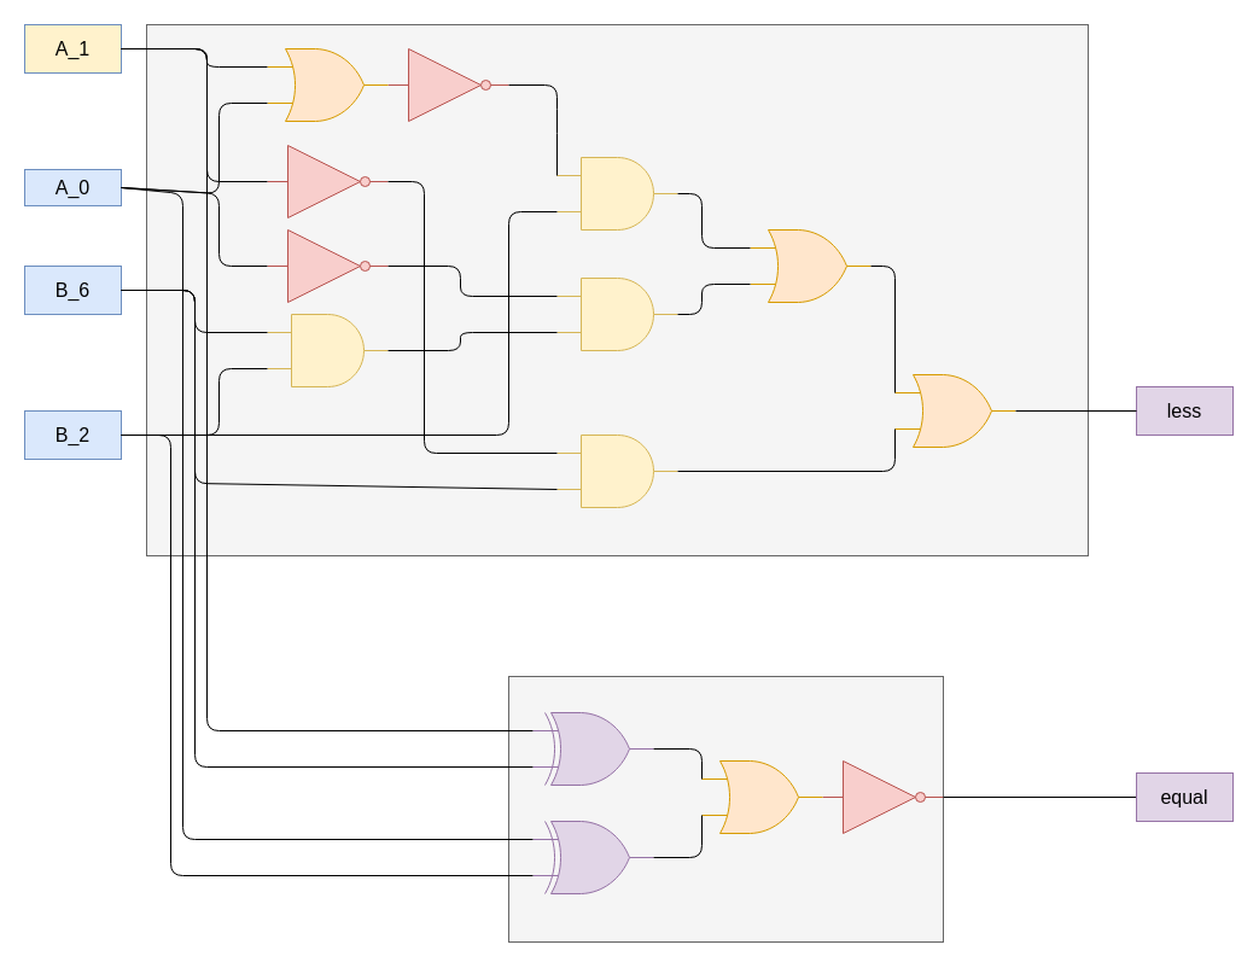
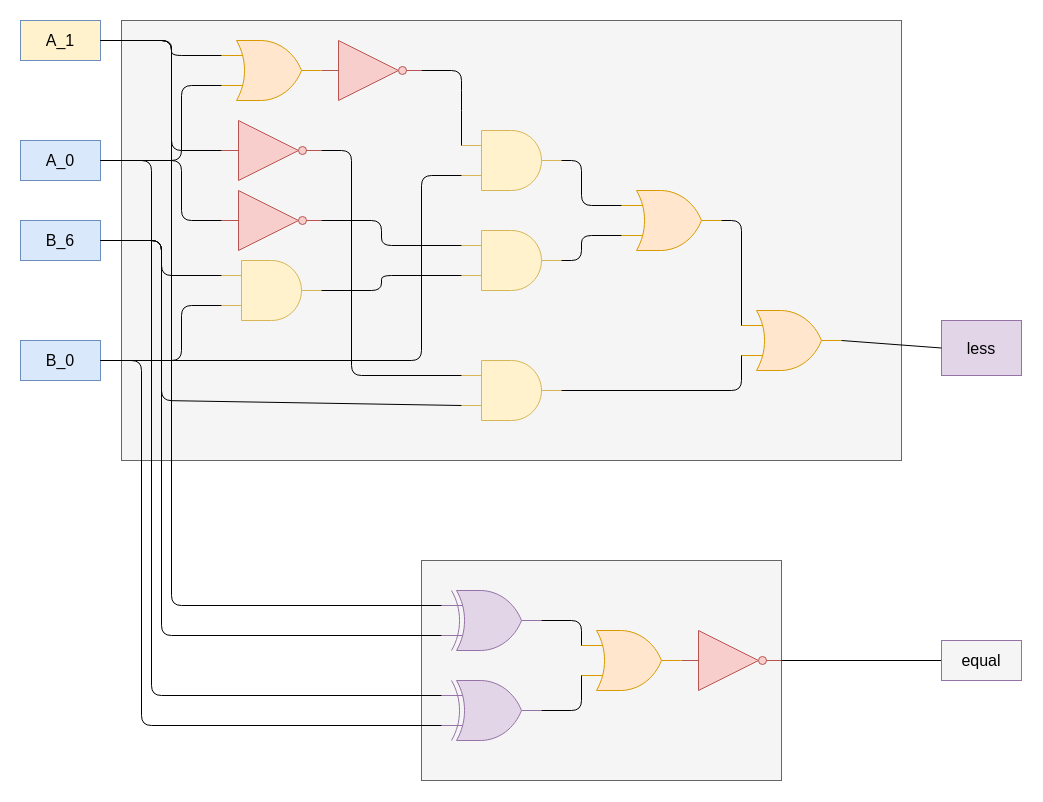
  <mxCell id="0" />
  <mxCell id="1" parent="0" />
  <mxCell id="2" value="" style="rounded=0;whiteSpace=wrap;html=1;fillColor=#f5f5f5;fontColor=#333333;strokeColor=#666666;" vertex="1" parent="1"><mxGeometry x="121" y="20" width="780" height="440" as="geometry" /></mxCell>
  <mxCell id="3" value="" style="rounded=0;whiteSpace=wrap;html=1;fillColor=#f5f5f5;fontColor=#333333;strokeColor=#666666;" vertex="1" parent="1"><mxGeometry x="421" y="560" width="360" height="220" as="geometry" /></mxCell>
  <mxCell id="4" value="" style="verticalLabelPosition=bottom;shadow=0;dashed=0;align=center;html=1;verticalAlign=top;shape=mxgraph.electrical.logic_gates.logic_gate;operation=and;fillColor=#fff2cc;strokeColor=#d6b656;" vertex="1" parent="1"><mxGeometry x="461" y="130" width="100" height="60" as="geometry" /></mxCell>
  <mxCell id="5" value="" style="verticalLabelPosition=bottom;shadow=0;dashed=0;align=center;html=1;verticalAlign=top;shape=mxgraph.electrical.logic_gates.inverter_2;fillColor=#f8cecc;strokeColor=#b85450;" vertex="1" parent="1"><mxGeometry x="321" y="40" width="100" height="60" as="geometry" /></mxCell>
  <mxCell id="6" value="" style="verticalLabelPosition=bottom;shadow=0;dashed=0;align=center;html=1;verticalAlign=top;shape=mxgraph.electrical.logic_gates.logic_gate;operation=or;fillColor=#ffe6cc;strokeColor=#d79b00;" vertex="1" parent="1"><mxGeometry x="221" y="40" width="100" height="60" as="geometry" /></mxCell>
  <mxCell id="7" value="&lt;font style=&quot;font-size: 16px;&quot;&gt;A_1&lt;/font&gt;" style="whiteSpace=wrap;html=1;fillColor=#fff2cc;strokeColor=#6c8ebf;" vertex="1" parent="1"><mxGeometry x="20" y="20" width="80" height="40" as="geometry" /></mxCell>
- <mxCell id="8" value="&lt;font style=&quot;font-size: 16px;&quot;&gt;A_0&lt;/font&gt;" style="whiteSpace=wrap;html=1;fillColor=#dae8fc;strokeColor=#6c8ebf;" vertex="1" parent="1"><mxGeometry x="20" y="140" width="80" height="30" as="geometry" /></mxCell>
+ <mxCell id="8" value="&lt;font style=&quot;font-size: 16px;&quot;&gt;A_0&lt;/font&gt;" style="whiteSpace=wrap;html=1;fillColor=#dae8fc;strokeColor=#6c8ebf;" vertex="1" parent="1"><mxGeometry x="20" y="140" width="80" height="40" as="geometry" /></mxCell>
  <mxCell id="9" value="&lt;font style=&quot;font-size: 16px;&quot;&gt;B_6&lt;/font&gt;" style="whiteSpace=wrap;html=1;fillColor=#dae8fc;strokeColor=#6c8ebf;" vertex="1" parent="1"><mxGeometry x="20" y="220" width="80" height="40" as="geometry" /></mxCell>
- <mxCell id="10" value="&lt;font style=&quot;font-size: 16px;&quot;&gt;B_2&lt;/font&gt;" style="whiteSpace=wrap;html=1;fillColor=#dae8fc;strokeColor=#6c8ebf;" vertex="1" parent="1"><mxGeometry x="20" y="340" width="80" height="40" as="geometry" /></mxCell>
+ <mxCell id="10" value="&lt;font style=&quot;font-size: 16px;&quot;&gt;B_0&lt;/font&gt;" style="whiteSpace=wrap;html=1;fillColor=#dae8fc;strokeColor=#6c8ebf;" vertex="1" parent="1"><mxGeometry x="20" y="340" width="80" height="40" as="geometry" /></mxCell>
  <mxCell id="11" value="" style="verticalLabelPosition=bottom;shadow=0;dashed=0;align=center;html=1;verticalAlign=top;shape=mxgraph.electrical.logic_gates.logic_gate;operation=or;fillColor=#ffe6cc;strokeColor=#d79b00;" vertex="1" parent="1"><mxGeometry x="621" y="190" width="100" height="60" as="geometry" /></mxCell>
  <mxCell id="12" value="" style="verticalLabelPosition=bottom;shadow=0;dashed=0;align=center;html=1;verticalAlign=top;shape=mxgraph.electrical.logic_gates.logic_gate;operation=or;fillColor=#ffe6cc;strokeColor=#d79b00;" vertex="1" parent="1"><mxGeometry x="741" y="310" width="100" height="60" as="geometry" /></mxCell>
  <mxCell id="13" value="" style="verticalLabelPosition=bottom;shadow=0;dashed=0;align=center;html=1;verticalAlign=top;shape=mxgraph.electrical.logic_gates.inverter_2;fillColor=#f8cecc;strokeColor=#b85450;" vertex="1" parent="1"><mxGeometry x="681" y="630" width="100" height="60" as="geometry" /></mxCell>
- <mxCell id="14" value="&lt;font style=&quot;font-size: 16px;&quot;&gt;less&lt;/font&gt;" style="whiteSpace=wrap;html=1;fillColor=#e1d5e7;strokeColor=#9673a6;" vertex="1" parent="1"><mxGeometry x="941" y="320" width="80" height="40" as="geometry" /></mxCell>
+ <mxCell id="14" value="&lt;font style=&quot;font-size: 16px;&quot;&gt;less&lt;/font&gt;" style="whiteSpace=wrap;html=1;fillColor=#e1d5e7;strokeColor=#9673a6;" vertex="1" parent="1"><mxGeometry x="941" y="320" width="80" height="55" as="geometry" /></mxCell>
  <mxCell id="15" value="" style="endArrow=none;html=1;exitX=1;exitY=0.5;exitDx=0;exitDy=0;exitPerimeter=0;entryX=0;entryY=0.5;entryDx=0;entryDy=0;" edge="1" parent="1" target="14" source="12"><mxGeometry width="50" height="50" relative="1" as="geometry"><mxPoint x="911" y="340" as="sourcePoint" /><mxPoint x="984" y="180" as="targetPoint" /></mxGeometry></mxCell>
  <mxCell id="16" value="" style="endArrow=none;html=1;exitX=1;exitY=0.5;exitDx=0;exitDy=0;entryX=0;entryY=0.75;entryDx=0;entryDy=0;entryPerimeter=0;" edge="1" parent="1" source="8" target="6"><mxGeometry width="50" height="50" relative="1" as="geometry"><mxPoint x="191" y="150" as="sourcePoint" /><mxPoint x="241" y="100" as="targetPoint" /><Array as="points"><mxPoint x="181" y="160" /><mxPoint x="181" y="85" /></Array></mxGeometry></mxCell>
  <mxCell id="17" value="" style="endArrow=none;html=1;exitX=1;exitY=0.5;exitDx=0;exitDy=0;exitPerimeter=0;entryX=0;entryY=0.25;entryDx=0;entryDy=0;entryPerimeter=0;" edge="1" parent="1" source="5" target="4"><mxGeometry width="50" height="50" relative="1" as="geometry"><mxPoint x="451" y="180" as="sourcePoint" /><mxPoint x="501" y="130" as="targetPoint" /><Array as="points"><mxPoint x="461" y="70" /><mxPoint x="461" y="100" /></Array></mxGeometry></mxCell>
  <mxCell id="18" value="" style="endArrow=none;html=1;exitX=1;exitY=0.5;exitDx=0;exitDy=0;entryX=0;entryY=0.75;entryDx=0;entryDy=0;entryPerimeter=0;" edge="1" parent="1" source="10" target="4"><mxGeometry width="50" height="50" relative="1" as="geometry"><mxPoint x="281" y="220" as="sourcePoint" /><mxPoint x="331" y="170" as="targetPoint" /><Array as="points"><mxPoint x="421" y="360" /><mxPoint x="421" y="175" /></Array></mxGeometry></mxCell>
  <mxCell id="19" value="" style="verticalLabelPosition=bottom;shadow=0;dashed=0;align=center;html=1;verticalAlign=top;shape=mxgraph.electrical.logic_gates.logic_gate;operation=and;fillColor=#fff2cc;strokeColor=#d6b656;" vertex="1" parent="1"><mxGeometry x="221" y="260" width="100" height="60" as="geometry" /></mxCell>
  <mxCell id="20" value="" style="endArrow=none;html=1;exitX=1;exitY=0.5;exitDx=0;exitDy=0;entryX=0;entryY=0.25;entryDx=0;entryDy=0;entryPerimeter=0;" edge="1" parent="1" source="9" target="19"><mxGeometry width="50" height="50" relative="1" as="geometry"><mxPoint x="281" y="220" as="sourcePoint" /><mxPoint x="331" y="170" as="targetPoint" /><Array as="points"><mxPoint x="161" y="240" /><mxPoint x="161" y="275" /></Array></mxGeometry></mxCell>
  <mxCell id="21" value="" style="endArrow=none;html=1;exitX=1;exitY=0.5;exitDx=0;exitDy=0;entryX=0;entryY=0.75;entryDx=0;entryDy=0;entryPerimeter=0;" edge="1" parent="1" source="10" target="19"><mxGeometry width="50" height="50" relative="1" as="geometry"><mxPoint x="361" y="360" as="sourcePoint" /><mxPoint x="411" y="310" as="targetPoint" /><Array as="points"><mxPoint x="181" y="360" /><mxPoint x="181" y="305" /></Array></mxGeometry></mxCell>
  <mxCell id="22" value="" style="verticalLabelPosition=bottom;shadow=0;dashed=0;align=center;html=1;verticalAlign=top;shape=mxgraph.electrical.logic_gates.inverter_2;fillColor=#f8cecc;strokeColor=#b85450;" vertex="1" parent="1"><mxGeometry x="221" y="190" width="100" height="60" as="geometry" /></mxCell>
  <mxCell id="23" value="" style="endArrow=none;html=1;exitX=1;exitY=0.5;exitDx=0;exitDy=0;entryX=0;entryY=0.5;entryDx=0;entryDy=0;entryPerimeter=0;" edge="1" parent="1" source="8" target="22"><mxGeometry width="50" height="50" relative="1" as="geometry"><mxPoint x="171" y="240" as="sourcePoint" /><mxPoint x="221" y="190" as="targetPoint" /><Array as="points"><mxPoint x="181" y="160" /><mxPoint x="181" y="220" /></Array></mxGeometry></mxCell>
  <mxCell id="24" value="" style="verticalLabelPosition=bottom;shadow=0;dashed=0;align=center;html=1;verticalAlign=top;shape=mxgraph.electrical.logic_gates.logic_gate;operation=and;fillColor=#fff2cc;strokeColor=#d6b656;" vertex="1" parent="1"><mxGeometry x="461" y="230" width="100" height="60" as="geometry" /></mxCell>
  <mxCell id="25" value="" style="endArrow=none;html=1;exitX=1;exitY=0.5;exitDx=0;exitDy=0;exitPerimeter=0;entryX=0;entryY=0.25;entryDx=0;entryDy=0;entryPerimeter=0;" edge="1" parent="1" source="22" target="24"><mxGeometry width="50" height="50" relative="1" as="geometry"><mxPoint x="371" y="290" as="sourcePoint" /><mxPoint x="421" y="240" as="targetPoint" /><Array as="points"><mxPoint x="381" y="220" /><mxPoint x="381" y="245" /></Array></mxGeometry></mxCell>
  <mxCell id="26" value="" style="endArrow=none;html=1;exitX=1;exitY=0.5;exitDx=0;exitDy=0;exitPerimeter=0;entryX=0;entryY=0.75;entryDx=0;entryDy=0;entryPerimeter=0;" edge="1" parent="1" source="19" target="24"><mxGeometry width="50" height="50" relative="1" as="geometry"><mxPoint x="371" y="290" as="sourcePoint" /><mxPoint x="421" y="240" as="targetPoint" /><Array as="points"><mxPoint x="381" y="290" /><mxPoint x="381" y="275" /></Array></mxGeometry></mxCell>
  <mxCell id="27" value="" style="verticalLabelPosition=bottom;shadow=0;dashed=0;align=center;html=1;verticalAlign=top;shape=mxgraph.electrical.logic_gates.logic_gate;operation=and;fillColor=#fff2cc;strokeColor=#d6b656;" vertex="1" parent="1"><mxGeometry x="461" y="360" width="100" height="60" as="geometry" /></mxCell>
  <mxCell id="28" value="" style="verticalLabelPosition=bottom;shadow=0;dashed=0;align=center;html=1;verticalAlign=top;shape=mxgraph.electrical.logic_gates.inverter_2;fillColor=#f8cecc;strokeColor=#b85450;" vertex="1" parent="1"><mxGeometry x="221" y="120" width="100" height="60" as="geometry" /></mxCell>
  <mxCell id="29" value="" style="endArrow=none;html=1;exitX=1;exitY=0.5;exitDx=0;exitDy=0;entryX=0;entryY=0.5;entryDx=0;entryDy=0;entryPerimeter=0;" edge="1" parent="1" source="7" target="28"><mxGeometry width="50" height="50" relative="1" as="geometry"><mxPoint x="311" y="160" as="sourcePoint" /><mxPoint x="361" y="110" as="targetPoint" /><Array as="points"><mxPoint x="171" y="40" /><mxPoint x="171" y="150" /></Array></mxGeometry></mxCell>
  <mxCell id="30" value="" style="endArrow=none;html=1;exitX=1;exitY=0.5;exitDx=0;exitDy=0;entryX=0;entryY=0.25;entryDx=0;entryDy=0;entryPerimeter=0;" edge="1" parent="1" source="7" target="6"><mxGeometry width="50" height="50" relative="1" as="geometry"><mxPoint x="131" y="70" as="sourcePoint" /><mxPoint x="181" y="20" as="targetPoint" /><Array as="points"><mxPoint x="171" y="40" /><mxPoint x="171" y="55" /></Array></mxGeometry></mxCell>
  <mxCell id="31" value="" style="endArrow=none;html=1;exitX=1;exitY=0.5;exitDx=0;exitDy=0;exitPerimeter=0;entryX=0;entryY=0.25;entryDx=0;entryDy=0;entryPerimeter=0;" edge="1" parent="1" source="28" target="27"><mxGeometry width="50" height="50" relative="1" as="geometry"><mxPoint x="361" y="300" as="sourcePoint" /><mxPoint x="411" y="250" as="targetPoint" /><Array as="points"><mxPoint x="351" y="150" /><mxPoint x="351" y="375" /></Array></mxGeometry></mxCell>
  <mxCell id="32" value="" style="endArrow=none;html=1;exitX=1;exitY=0.5;exitDx=0;exitDy=0;entryX=0;entryY=0.75;entryDx=0;entryDy=0;entryPerimeter=0;" edge="1" parent="1" source="9" target="27"><mxGeometry width="50" height="50" relative="1" as="geometry"><mxPoint x="241" y="400" as="sourcePoint" /><mxPoint x="291" y="350" as="targetPoint" /><Array as="points"><mxPoint x="161" y="240" /><mxPoint x="161" y="400" /></Array></mxGeometry></mxCell>
  <mxCell id="33" value="" style="endArrow=none;html=1;exitX=1;exitY=0.5;exitDx=0;exitDy=0;exitPerimeter=0;entryX=0;entryY=0.25;entryDx=0;entryDy=0;entryPerimeter=0;" edge="1" parent="1" source="4" target="11"><mxGeometry width="50" height="50" relative="1" as="geometry"><mxPoint x="501" y="430" as="sourcePoint" /><mxPoint x="551" y="380" as="targetPoint" /><Array as="points"><mxPoint x="581" y="160" /><mxPoint x="581" y="205" /></Array></mxGeometry></mxCell>
  <mxCell id="34" value="" style="endArrow=none;html=1;exitX=1;exitY=0.5;exitDx=0;exitDy=0;exitPerimeter=0;entryX=0;entryY=0.75;entryDx=0;entryDy=0;entryPerimeter=0;" edge="1" parent="1" source="24" target="11"><mxGeometry width="50" height="50" relative="1" as="geometry"><mxPoint x="501" y="430" as="sourcePoint" /><mxPoint x="551" y="380" as="targetPoint" /><Array as="points"><mxPoint x="581" y="260" /><mxPoint x="581" y="235" /></Array></mxGeometry></mxCell>
  <mxCell id="35" value="" style="endArrow=none;html=1;entryX=1;entryY=0.5;entryDx=0;entryDy=0;entryPerimeter=0;exitX=0;exitY=0.25;exitDx=0;exitDy=0;exitPerimeter=0;" edge="1" parent="1" source="12" target="11"><mxGeometry width="50" height="50" relative="1" as="geometry"><mxPoint x="501" y="430" as="sourcePoint" /><mxPoint x="551" y="380" as="targetPoint" /><Array as="points"><mxPoint x="741" y="220" /></Array></mxGeometry></mxCell>
  <mxCell id="36" value="" style="endArrow=none;html=1;entryX=0;entryY=0.75;entryDx=0;entryDy=0;entryPerimeter=0;exitX=1;exitY=0.5;exitDx=0;exitDy=0;exitPerimeter=0;" edge="1" parent="1" source="27" target="12"><mxGeometry width="50" height="50" relative="1" as="geometry"><mxPoint x="501" y="430" as="sourcePoint" /><mxPoint x="551" y="380" as="targetPoint" /><Array as="points"><mxPoint x="741" y="390" /></Array></mxGeometry></mxCell>
  <mxCell id="37" value="" style="verticalLabelPosition=bottom;shadow=0;dashed=0;align=center;html=1;verticalAlign=top;shape=mxgraph.electrical.logic_gates.logic_gate;operation=xor;fillColor=#e1d5e7;strokeColor=#9673a6;" vertex="1" parent="1"><mxGeometry x="441" y="590" width="100" height="60" as="geometry" /></mxCell>
  <mxCell id="38" value="" style="endArrow=none;html=1;exitX=1;exitY=0.5;exitDx=0;exitDy=0;entryX=0;entryY=0.25;entryDx=0;entryDy=0;entryPerimeter=0;" edge="1" parent="1" source="7" target="37"><mxGeometry width="50" height="50" relative="1" as="geometry"><mxPoint x="521" y="470" as="sourcePoint" /><mxPoint x="571" y="420" as="targetPoint" /><Array as="points"><mxPoint x="171" y="40" /><mxPoint x="171" y="605" /></Array></mxGeometry></mxCell>
  <mxCell id="39" value="" style="endArrow=none;html=1;exitX=1;exitY=0.5;exitDx=0;exitDy=0;entryX=0;entryY=0.75;entryDx=0;entryDy=0;entryPerimeter=0;" edge="1" parent="1" source="9" target="37"><mxGeometry width="50" height="50" relative="1" as="geometry"><mxPoint x="321" y="430" as="sourcePoint" /><mxPoint x="371" y="380" as="targetPoint" /><Array as="points"><mxPoint x="161" y="240" /><mxPoint x="161" y="635" /></Array></mxGeometry></mxCell>
  <mxCell id="40" value="" style="verticalLabelPosition=bottom;shadow=0;dashed=0;align=center;html=1;verticalAlign=top;shape=mxgraph.electrical.logic_gates.logic_gate;operation=xor;fillColor=#e1d5e7;strokeColor=#9673a6;" vertex="1" parent="1"><mxGeometry x="441" y="680" width="100" height="60" as="geometry" /></mxCell>
  <mxCell id="41" value="" style="endArrow=none;html=1;exitX=1;exitY=0.5;exitDx=0;exitDy=0;entryX=0;entryY=0.25;entryDx=0;entryDy=0;entryPerimeter=0;" edge="1" parent="1" source="8" target="40"><mxGeometry width="50" height="50" relative="1" as="geometry"><mxPoint x="291" y="610" as="sourcePoint" /><mxPoint x="341" y="560" as="targetPoint" /><Array as="points"><mxPoint x="151" y="160" /><mxPoint x="151" y="695" /></Array></mxGeometry></mxCell>
  <mxCell id="42" value="" style="endArrow=none;html=1;exitX=1;exitY=0.5;exitDx=0;exitDy=0;entryX=0;entryY=0.75;entryDx=0;entryDy=0;entryPerimeter=0;" edge="1" parent="1" source="10" target="40"><mxGeometry width="50" height="50" relative="1" as="geometry"><mxPoint x="301" y="460" as="sourcePoint" /><mxPoint x="351" y="410" as="targetPoint" /><Array as="points"><mxPoint x="141" y="360" /><mxPoint x="141" y="725" /></Array></mxGeometry></mxCell>
  <mxCell id="43" value="" style="verticalLabelPosition=bottom;shadow=0;dashed=0;align=center;html=1;verticalAlign=top;shape=mxgraph.electrical.logic_gates.logic_gate;operation=or;fillColor=#ffe6cc;strokeColor=#d79b00;" vertex="1" parent="1"><mxGeometry x="581" y="630" width="100" height="60" as="geometry" /></mxCell>
  <mxCell id="44" value="" style="endArrow=none;html=1;exitX=1;exitY=0.5;exitDx=0;exitDy=0;exitPerimeter=0;entryX=0;entryY=0.25;entryDx=0;entryDy=0;entryPerimeter=0;" edge="1" parent="1" source="37" target="43"><mxGeometry width="50" height="50" relative="1" as="geometry"><mxPoint x="631" y="530" as="sourcePoint" /><mxPoint x="681" y="480" as="targetPoint" /><Array as="points"><mxPoint x="581" y="620" /></Array></mxGeometry></mxCell>
  <mxCell id="45" value="" style="endArrow=none;html=1;exitX=1;exitY=0.5;exitDx=0;exitDy=0;exitPerimeter=0;entryX=0;entryY=0.75;entryDx=0;entryDy=0;entryPerimeter=0;" edge="1" parent="1" source="40" target="43"><mxGeometry width="50" height="50" relative="1" as="geometry"><mxPoint x="631" y="530" as="sourcePoint" /><mxPoint x="681" y="480" as="targetPoint" /><Array as="points"><mxPoint x="581" y="710" /></Array></mxGeometry></mxCell>
  <mxCell id="46" value="" style="endArrow=none;html=1;exitX=1;exitY=0.5;exitDx=0;exitDy=0;exitPerimeter=0;entryX=0;entryY=0.5;entryDx=0;entryDy=0;" edge="1" target="47" parent="1" source="13"><mxGeometry width="50" height="50" relative="1" as="geometry"><mxPoint x="841" y="660" as="sourcePoint" /><mxPoint x="984" y="500" as="targetPoint" /></mxGeometry></mxCell>
- <mxCell id="47" value="&lt;font style=&quot;font-size: 16px;&quot;&gt;equal&lt;/font&gt;" style="whiteSpace=wrap;html=1;fillColor=#e1d5e7;strokeColor=#9673a6;" vertex="1" parent="1"><mxGeometry x="941" y="640" width="80" height="40" as="geometry" /></mxCell>
+ <mxCell id="47" value="&lt;font style=&quot;font-size: 16px;&quot;&gt;equal&lt;/font&gt;" style="whiteSpace=wrap;html=1;fillColor=#f5f5f5;strokeColor=#9673a6;" vertex="1" parent="1"><mxGeometry x="941" y="640" width="80" height="40" as="geometry" /></mxCell>
